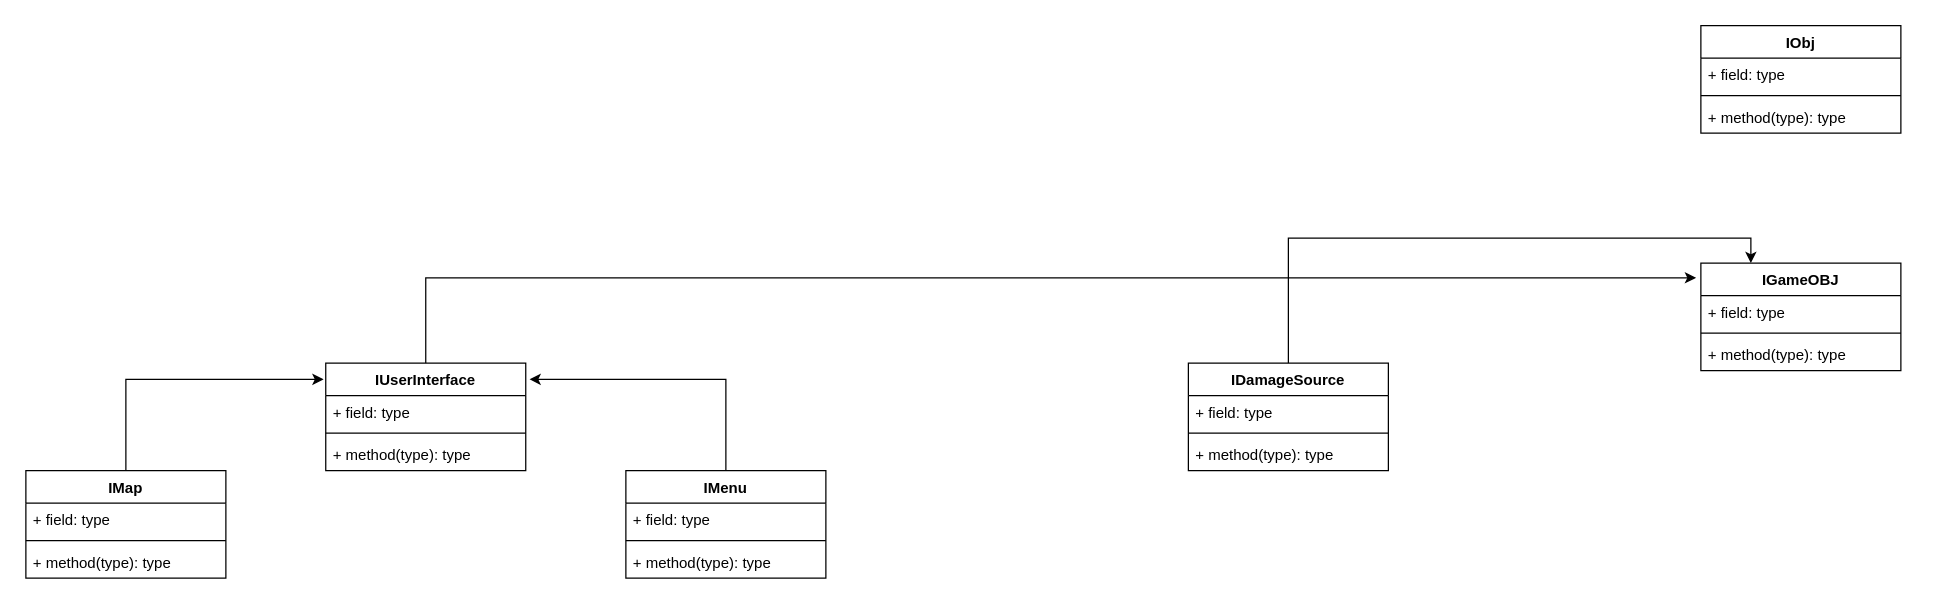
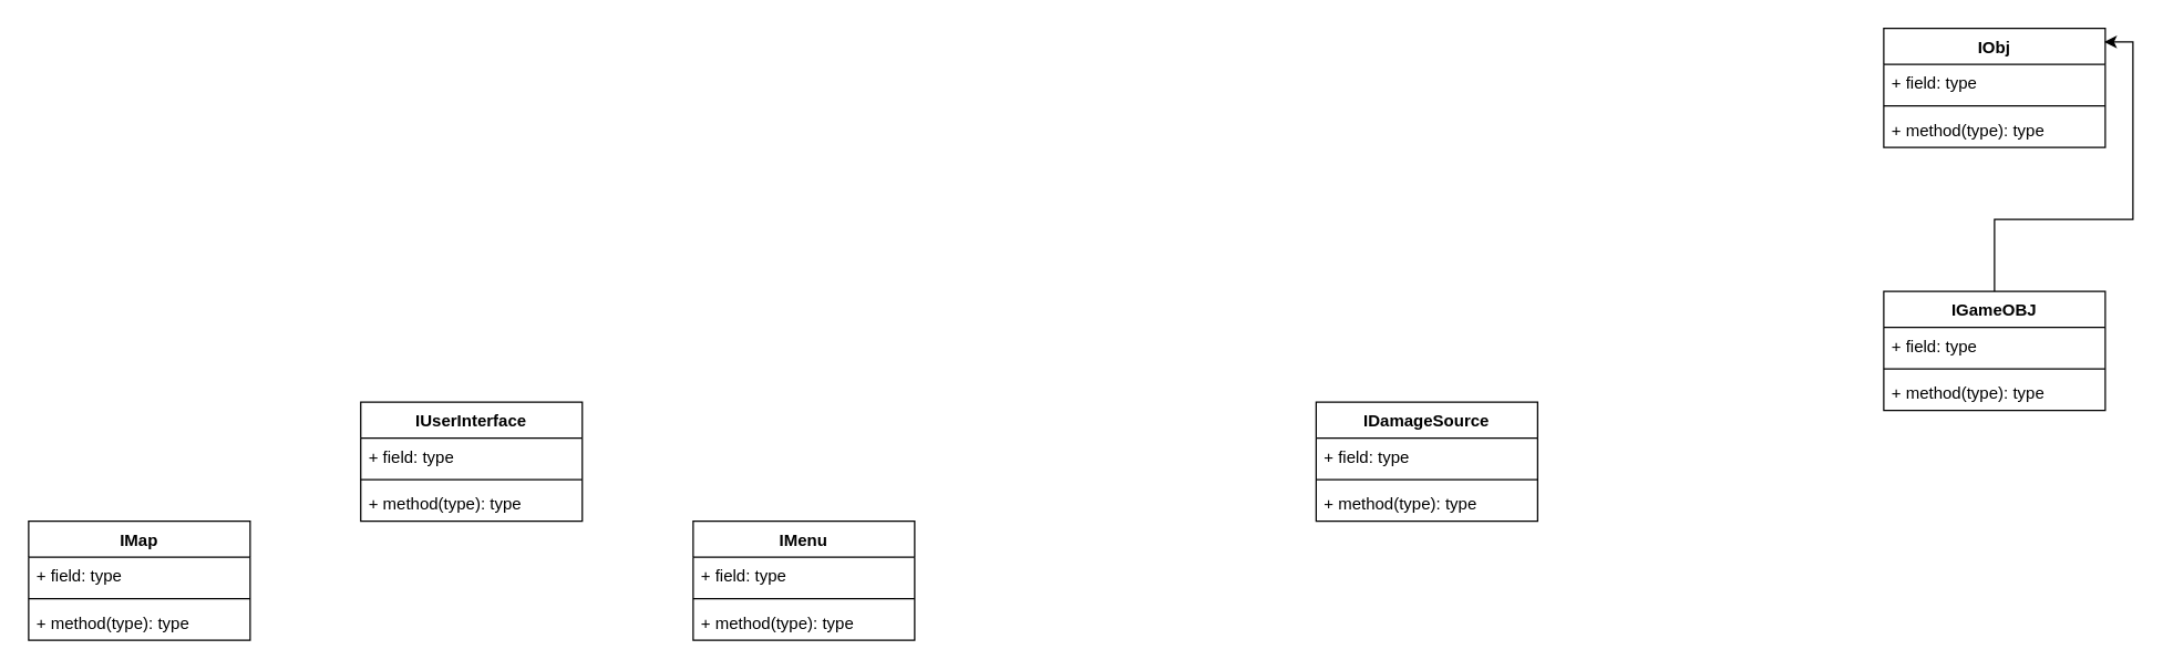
  <mxCell id="0" />
  <mxCell id="1" parent="0" />
  <mxCell id="2" value="IObj" style="swimlane;fontStyle=1;align=center;verticalAlign=top;childLayout=stackLayout;horizontal=1;startSize=26;horizontalStack=0;resizeParent=1;resizeParentMax=0;resizeLast=0;collapsible=1;marginBottom=0;" vertex="1" parent="1"><mxGeometry x="1360" y="20" width="160" height="86" as="geometry" /></mxCell>
  <mxCell id="3" value="+ field: type" style="text;strokeColor=none;fillColor=none;align=left;verticalAlign=top;spacingLeft=4;spacingRight=4;overflow=hidden;rotatable=0;points=[[0,0.5],[1,0.5]];portConstraint=eastwest;" vertex="1" parent="2"><mxGeometry y="26" width="160" height="26" as="geometry" /></mxCell>
  <mxCell id="4" value="" style="line;strokeWidth=1;fillColor=none;align=left;verticalAlign=middle;spacingTop=-1;spacingLeft=3;spacingRight=3;rotatable=0;labelPosition=right;points=[];portConstraint=eastwest;" vertex="1" parent="2"><mxGeometry y="52" width="160" height="8" as="geometry" /></mxCell>
  <mxCell id="5" value="+ method(type): type" style="text;strokeColor=none;fillColor=none;align=left;verticalAlign=top;spacingLeft=4;spacingRight=4;overflow=hidden;rotatable=0;points=[[0,0.5],[1,0.5]];portConstraint=eastwest;" vertex="1" parent="2"><mxGeometry y="60" width="160" height="26" as="geometry" /></mxCell>
- <mxCell id="6" style="edgeStyle=orthogonalEdgeStyle;rounded=0;orthogonalLoop=1;jettySize=auto;html=1;exitX=0.5;exitY=0;exitDx=0;exitDy=0;entryX=-0.024;entryY=0.137;entryDx=0;entryDy=0;entryPerimeter=0;" edge="1" parent="1" source="7" target="27"><mxGeometry relative="1" as="geometry"><Array as="points"><mxPoint x="340" y="222" /></Array></mxGeometry></mxCell>
  <mxCell id="7" value="IUserInterface" style="swimlane;fontStyle=1;align=center;verticalAlign=top;childLayout=stackLayout;horizontal=1;startSize=26;horizontalStack=0;resizeParent=1;resizeParentMax=0;resizeLast=0;collapsible=1;marginBottom=0;" vertex="1" parent="1"><mxGeometry x="259.9" y="290" width="160" height="86" as="geometry" /></mxCell>
  <mxCell id="8" value="+ field: type" style="text;strokeColor=none;fillColor=none;align=left;verticalAlign=top;spacingLeft=4;spacingRight=4;overflow=hidden;rotatable=0;points=[[0,0.5],[1,0.5]];portConstraint=eastwest;" vertex="1" parent="7"><mxGeometry y="26" width="160" height="26" as="geometry" /></mxCell>
  <mxCell id="9" value="" style="line;strokeWidth=1;fillColor=none;align=left;verticalAlign=middle;spacingTop=-1;spacingLeft=3;spacingRight=3;rotatable=0;labelPosition=right;points=[];portConstraint=eastwest;" vertex="1" parent="7"><mxGeometry y="52" width="160" height="8" as="geometry" /></mxCell>
  <mxCell id="10" value="+ method(type): type" style="text;strokeColor=none;fillColor=none;align=left;verticalAlign=top;spacingLeft=4;spacingRight=4;overflow=hidden;rotatable=0;points=[[0,0.5],[1,0.5]];portConstraint=eastwest;" vertex="1" parent="7"><mxGeometry y="60" width="160" height="26" as="geometry" /></mxCell>
- <mxCell id="11" style="edgeStyle=orthogonalEdgeStyle;rounded=0;orthogonalLoop=1;jettySize=auto;html=1;exitX=0.5;exitY=0;exitDx=0;exitDy=0;entryX=1.019;entryY=0.151;entryDx=0;entryDy=0;entryPerimeter=0;" edge="1" parent="1" source="12" target="7"><mxGeometry relative="1" as="geometry" /></mxCell>
  <mxCell id="12" value="IMenu" style="swimlane;fontStyle=1;align=center;verticalAlign=top;childLayout=stackLayout;horizontal=1;startSize=26;horizontalStack=0;resizeParent=1;resizeParentMax=0;resizeLast=0;collapsible=1;marginBottom=0;" vertex="1" parent="1"><mxGeometry x="500" y="376" width="160" height="86" as="geometry" /></mxCell>
  <mxCell id="13" value="+ field: type" style="text;strokeColor=none;fillColor=none;align=left;verticalAlign=top;spacingLeft=4;spacingRight=4;overflow=hidden;rotatable=0;points=[[0,0.5],[1,0.5]];portConstraint=eastwest;" vertex="1" parent="12"><mxGeometry y="26" width="160" height="26" as="geometry" /></mxCell>
  <mxCell id="14" value="" style="line;strokeWidth=1;fillColor=none;align=left;verticalAlign=middle;spacingTop=-1;spacingLeft=3;spacingRight=3;rotatable=0;labelPosition=right;points=[];portConstraint=eastwest;" vertex="1" parent="12"><mxGeometry y="52" width="160" height="8" as="geometry" /></mxCell>
  <mxCell id="15" value="+ method(type): type" style="text;strokeColor=none;fillColor=none;align=left;verticalAlign=top;spacingLeft=4;spacingRight=4;overflow=hidden;rotatable=0;points=[[0,0.5],[1,0.5]];portConstraint=eastwest;" vertex="1" parent="12"><mxGeometry y="60" width="160" height="26" as="geometry" /></mxCell>
- <mxCell id="16" style="edgeStyle=orthogonalEdgeStyle;rounded=0;orthogonalLoop=1;jettySize=auto;html=1;exitX=0.5;exitY=0;exitDx=0;exitDy=0;entryX=-0.011;entryY=0.151;entryDx=0;entryDy=0;entryPerimeter=0;" edge="1" parent="1" source="17" target="7"><mxGeometry relative="1" as="geometry" /></mxCell>
  <mxCell id="17" value="IMap" style="swimlane;fontStyle=1;align=center;verticalAlign=top;childLayout=stackLayout;horizontal=1;startSize=26;horizontalStack=0;resizeParent=1;resizeParentMax=0;resizeLast=0;collapsible=1;marginBottom=0;" vertex="1" parent="1"><mxGeometry x="20" y="376" width="160" height="86" as="geometry" /></mxCell>
  <mxCell id="18" value="+ field: type" style="text;strokeColor=none;fillColor=none;align=left;verticalAlign=top;spacingLeft=4;spacingRight=4;overflow=hidden;rotatable=0;points=[[0,0.5],[1,0.5]];portConstraint=eastwest;" vertex="1" parent="17"><mxGeometry y="26" width="160" height="26" as="geometry" /></mxCell>
  <mxCell id="19" value="" style="line;strokeWidth=1;fillColor=none;align=left;verticalAlign=middle;spacingTop=-1;spacingLeft=3;spacingRight=3;rotatable=0;labelPosition=right;points=[];portConstraint=eastwest;" vertex="1" parent="17"><mxGeometry y="52" width="160" height="8" as="geometry" /></mxCell>
  <mxCell id="20" value="+ method(type): type" style="text;strokeColor=none;fillColor=none;align=left;verticalAlign=top;spacingLeft=4;spacingRight=4;overflow=hidden;rotatable=0;points=[[0,0.5],[1,0.5]];portConstraint=eastwest;" vertex="1" parent="17"><mxGeometry y="60" width="160" height="26" as="geometry" /></mxCell>
- <mxCell id="21" style="edgeStyle=orthogonalEdgeStyle;rounded=0;orthogonalLoop=1;jettySize=auto;html=1;exitX=0.5;exitY=0;exitDx=0;exitDy=0;entryX=0.25;entryY=0;entryDx=0;entryDy=0;" edge="1" parent="1" source="22" target="27"><mxGeometry relative="1" as="geometry" /></mxCell>
  <mxCell id="22" value="IDamageSource" style="swimlane;fontStyle=1;align=center;verticalAlign=top;childLayout=stackLayout;horizontal=1;startSize=26;horizontalStack=0;resizeParent=1;resizeParentMax=0;resizeLast=0;collapsible=1;marginBottom=0;" vertex="1" parent="1"><mxGeometry x="950" y="290" width="160" height="86" as="geometry" /></mxCell>
  <mxCell id="23" value="+ field: type" style="text;strokeColor=none;fillColor=none;align=left;verticalAlign=top;spacingLeft=4;spacingRight=4;overflow=hidden;rotatable=0;points=[[0,0.5],[1,0.5]];portConstraint=eastwest;" vertex="1" parent="22"><mxGeometry y="26" width="160" height="26" as="geometry" /></mxCell>
  <mxCell id="24" value="" style="line;strokeWidth=1;fillColor=none;align=left;verticalAlign=middle;spacingTop=-1;spacingLeft=3;spacingRight=3;rotatable=0;labelPosition=right;points=[];portConstraint=eastwest;" vertex="1" parent="22"><mxGeometry y="52" width="160" height="8" as="geometry" /></mxCell>
  <mxCell id="25" value="+ method(type): type" style="text;strokeColor=none;fillColor=none;align=left;verticalAlign=top;spacingLeft=4;spacingRight=4;overflow=hidden;rotatable=0;points=[[0,0.5],[1,0.5]];portConstraint=eastwest;" vertex="1" parent="22"><mxGeometry y="60" width="160" height="26" as="geometry" /></mxCell>
+ <mxCell id="26" style="edgeStyle=orthogonalEdgeStyle;rounded=0;orthogonalLoop=1;jettySize=auto;html=1;exitX=0.5;exitY=0;exitDx=0;exitDy=0;entryX=0.996;entryY=0.114;entryDx=0;entryDy=0;entryPerimeter=0;" edge="1" parent="1" source="27" target="2"><mxGeometry relative="1" as="geometry"><Array as="points"><mxPoint x="1440" y="158" /><mxPoint x="1540" y="158" /><mxPoint x="1540" y="30" /></Array></mxGeometry></mxCell>
  <mxCell id="27" value="IGameOBJ" style="swimlane;fontStyle=1;align=center;verticalAlign=top;childLayout=stackLayout;horizontal=1;startSize=26;horizontalStack=0;resizeParent=1;resizeParentMax=0;resizeLast=0;collapsible=1;marginBottom=0;" vertex="1" parent="1"><mxGeometry x="1360" y="210" width="160" height="86" as="geometry" /></mxCell>
  <mxCell id="28" value="+ field: type" style="text;strokeColor=none;fillColor=none;align=left;verticalAlign=top;spacingLeft=4;spacingRight=4;overflow=hidden;rotatable=0;points=[[0,0.5],[1,0.5]];portConstraint=eastwest;" vertex="1" parent="27"><mxGeometry y="26" width="160" height="26" as="geometry" /></mxCell>
  <mxCell id="29" value="" style="line;strokeWidth=1;fillColor=none;align=left;verticalAlign=middle;spacingTop=-1;spacingLeft=3;spacingRight=3;rotatable=0;labelPosition=right;points=[];portConstraint=eastwest;" vertex="1" parent="27"><mxGeometry y="52" width="160" height="8" as="geometry" /></mxCell>
  <mxCell id="30" value="+ method(type): type" style="text;strokeColor=none;fillColor=none;align=left;verticalAlign=top;spacingLeft=4;spacingRight=4;overflow=hidden;rotatable=0;points=[[0,0.5],[1,0.5]];portConstraint=eastwest;" vertex="1" parent="27"><mxGeometry y="60" width="160" height="26" as="geometry" /></mxCell>
